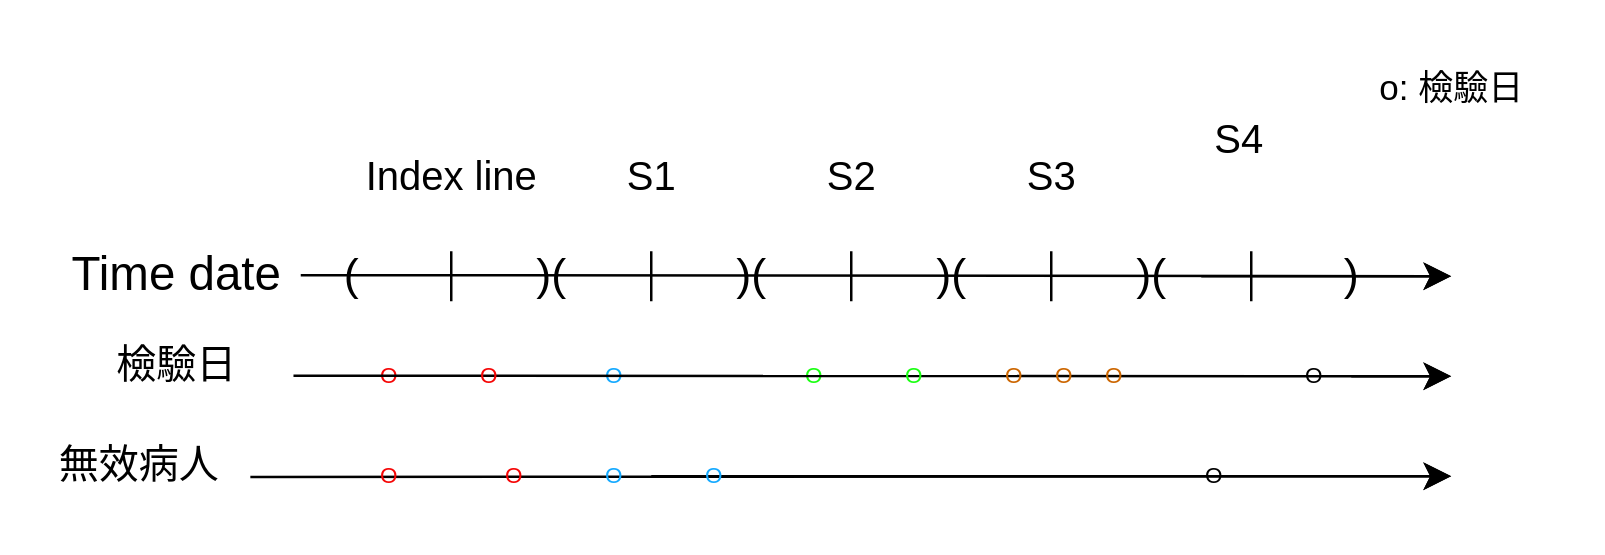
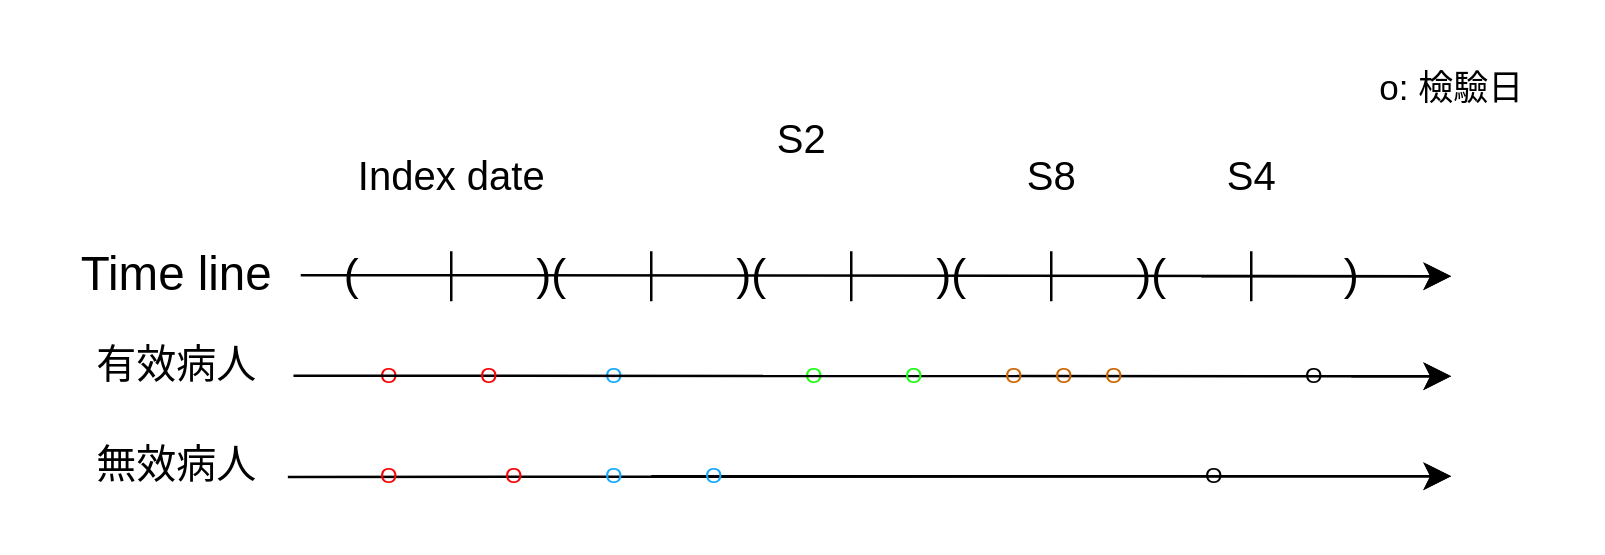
  <mxCell id="0" />
  <mxCell id="1" parent="0" />
  <mxCell id="2" value="" style="endArrow=classic;html=1;rounded=0;fontSize=12;startSize=8;endSize=8;curved=1;" parent="1" source="22" edge="1"><mxGeometry width="50" height="50" relative="1" as="geometry"><mxPoint x="140" y="110" as="sourcePoint" /><mxPoint x="580" y="110" as="targetPoint" /></mxGeometry></mxCell>
- <mxCell id="3" value="Time date" style="text;html=1;align=center;verticalAlign=middle;resizable=0;points=[];autosize=1;strokeColor=none;fillColor=none;fontSize=19;" parent="1" vertex="1"><mxGeometry x="20" y="90" width="100" height="40" as="geometry" /></mxCell>
+ <mxCell id="3" value="Time line" style="text;html=1;align=center;verticalAlign=middle;resizable=0;points=[];autosize=1;strokeColor=none;fillColor=none;fontSize=19;" parent="1" vertex="1"><mxGeometry x="20" y="90" width="100" height="40" as="geometry" /></mxCell>
  <mxCell id="4" value="" style="endArrow=classic;html=1;rounded=0;fontSize=12;startSize=8;endSize=8;curved=1;" parent="1" source="28" edge="1"><mxGeometry width="50" height="50" relative="1" as="geometry"><mxPoint x="140" y="150" as="sourcePoint" /><mxPoint x="580" y="150" as="targetPoint" /></mxGeometry></mxCell>
- <mxCell id="5" value="檢驗日" style="text;html=1;align=center;verticalAlign=middle;resizable=0;points=[];autosize=1;strokeColor=none;fillColor=none;fontSize=16;" parent="1" vertex="1"><mxGeometry x="25" y="130" width="90" height="30" as="geometry" /></mxCell>
+ <mxCell id="5" value="有效病人" style="text;html=1;align=center;verticalAlign=middle;resizable=0;points=[];autosize=1;strokeColor=none;fillColor=none;fontSize=16;" parent="1" vertex="1"><mxGeometry x="25" y="130" width="90" height="30" as="geometry" /></mxCell>
  <mxCell id="6" value="" style="endArrow=classic;html=1;rounded=0;fontSize=12;startSize=8;endSize=8;curved=1;" parent="1" edge="1"><mxGeometry width="50" height="50" relative="1" as="geometry"><mxPoint x="260" y="190" as="sourcePoint" /><mxPoint x="580" y="190" as="targetPoint" /></mxGeometry></mxCell>
- <mxCell id="7" value="無效病人" style="text;html=1;align=center;verticalAlign=middle;resizable=0;points=[];autosize=1;strokeColor=none;fillColor=none;fontSize=16;" parent="1" vertex="1"><mxGeometry x="10" y="170" width="90" height="30" as="geometry" /></mxCell>
- <mxCell id="8" value="&lt;font style=&quot;font-size: 16px;&quot;&gt;Index line&lt;/font&gt;" style="text;html=1;align=center;verticalAlign=middle;resizable=0;points=[];autosize=1;strokeColor=none;fillColor=none;fontSize=19;" parent="1" vertex="1"><mxGeometry x="130" y="50" width="100" height="40" as="geometry" /></mxCell>
- <mxCell id="9" value="S1" style="text;html=1;align=center;verticalAlign=middle;resizable=0;points=[];autosize=1;strokeColor=none;fillColor=none;fontSize=16;" parent="1" vertex="1"><mxGeometry x="240" y="55" width="40" height="30" as="geometry" /></mxCell>
- <mxCell id="10" value="S2" style="text;html=1;align=center;verticalAlign=middle;resizable=0;points=[];autosize=1;strokeColor=none;fillColor=none;fontSize=16;" parent="1" vertex="1"><mxGeometry x="320" y="55" width="40" height="30" as="geometry" /></mxCell>
- <mxCell id="11" value="S3" style="text;html=1;align=center;verticalAlign=middle;resizable=0;points=[];autosize=1;strokeColor=none;fillColor=none;fontSize=16;" parent="1" vertex="1"><mxGeometry x="400" y="55" width="40" height="30" as="geometry" /></mxCell>
- <mxCell id="12" value="S4" style="text;html=1;align=center;verticalAlign=middle;resizable=0;points=[];autosize=1;strokeColor=none;fillColor=none;fontSize=16;" parent="1" vertex="1"><mxGeometry x="475" y="40" width="40" height="30" as="geometry" /></mxCell>
+ <mxCell id="7" value="無效病人" style="text;html=1;align=center;verticalAlign=middle;resizable=0;points=[];autosize=1;strokeColor=none;fillColor=none;fontSize=16;" parent="1" vertex="1"><mxGeometry x="25" y="170" width="90" height="30" as="geometry" /></mxCell>
+ <mxCell id="8" value="&lt;font style=&quot;font-size: 16px;&quot;&gt;Index date&lt;/font&gt;" style="text;html=1;align=center;verticalAlign=middle;resizable=0;points=[];autosize=1;strokeColor=none;fillColor=none;fontSize=19;" parent="1" vertex="1"><mxGeometry x="130" y="50" width="100" height="40" as="geometry" /></mxCell>
+ <mxCell id="10" value="S2" style="text;html=1;align=center;verticalAlign=middle;resizable=0;points=[];autosize=1;strokeColor=none;fillColor=none;fontSize=16;" parent="1" vertex="1"><mxGeometry x="300" y="40" width="40" height="30" as="geometry" /></mxCell>
+ <mxCell id="11" value="S8" style="text;html=1;align=center;verticalAlign=middle;resizable=0;points=[];autosize=1;strokeColor=none;fillColor=none;fontSize=16;" parent="1" vertex="1"><mxGeometry x="400" y="55" width="40" height="30" as="geometry" /></mxCell>
+ <mxCell id="12" value="S4" style="text;html=1;align=center;verticalAlign=middle;resizable=0;points=[];autosize=1;strokeColor=none;fillColor=none;fontSize=16;" parent="1" vertex="1"><mxGeometry x="480" y="55" width="40" height="30" as="geometry" /></mxCell>
  <mxCell id="13" value="" style="endArrow=none;html=1;rounded=0;fontSize=12;startSize=8;endSize=8;curved=1;" parent="1" edge="1"><mxGeometry width="50" height="50" relative="1" as="geometry"><mxPoint x="180" y="120" as="sourcePoint" /><mxPoint x="180" y="100" as="targetPoint" /></mxGeometry></mxCell>
  <mxCell id="14" value="" style="endArrow=none;html=1;rounded=0;fontSize=12;startSize=8;endSize=8;curved=1;" parent="1" edge="1"><mxGeometry width="50" height="50" relative="1" as="geometry"><mxPoint x="340" y="120" as="sourcePoint" /><mxPoint x="340" y="100" as="targetPoint" /></mxGeometry></mxCell>
  <mxCell id="15" value="" style="endArrow=none;html=1;rounded=0;fontSize=12;startSize=8;endSize=8;curved=1;" parent="1" edge="1"><mxGeometry width="50" height="50" relative="1" as="geometry"><mxPoint x="420" y="120" as="sourcePoint" /><mxPoint x="420" y="100" as="targetPoint" /></mxGeometry></mxCell>
  <mxCell id="16" value="" style="endArrow=none;html=1;rounded=0;fontSize=12;startSize=8;endSize=8;curved=1;" parent="1" edge="1"><mxGeometry width="50" height="50" relative="1" as="geometry"><mxPoint x="500" y="120" as="sourcePoint" /><mxPoint x="500" y="100" as="targetPoint" /></mxGeometry></mxCell>
  <mxCell id="17" value="" style="endArrow=none;html=1;rounded=0;fontSize=12;startSize=8;endSize=8;curved=1;" parent="1" edge="1"><mxGeometry width="50" height="50" relative="1" as="geometry"><mxPoint x="260" y="120" as="sourcePoint" /><mxPoint x="260" y="100" as="targetPoint" /></mxGeometry></mxCell>
  <mxCell id="18" value=")(" style="text;html=1;align=center;verticalAlign=middle;resizable=0;points=[];autosize=1;strokeColor=none;fillColor=none;fontSize=18;" parent="1" vertex="1"><mxGeometry x="200" y="90" width="40" height="40" as="geometry" /></mxCell>
  <mxCell id="19" value="" style="endArrow=classic;html=1;rounded=0;fontSize=12;startSize=8;endSize=8;curved=1;exitX=0.998;exitY=0.489;exitDx=0;exitDy=0;exitPerimeter=0;" parent="1" source="3" edge="1"><mxGeometry width="50" height="50" relative="1" as="geometry"><mxPoint x="140" y="110" as="sourcePoint" /><mxPoint x="580" y="110" as="targetPoint" /></mxGeometry></mxCell>
  <mxCell id="20" value=")(" style="text;html=1;align=center;verticalAlign=middle;resizable=0;points=[];autosize=1;strokeColor=none;fillColor=none;fontSize=18;" parent="1" vertex="1"><mxGeometry x="280" y="90" width="40" height="40" as="geometry" /></mxCell>
  <mxCell id="21" value=")(" style="text;html=1;align=center;verticalAlign=middle;resizable=0;points=[];autosize=1;strokeColor=none;fillColor=none;fontSize=18;" parent="1" vertex="1"><mxGeometry x="360" y="90" width="40" height="40" as="geometry" /></mxCell>
  <mxCell id="22" value=")(" style="text;html=1;align=center;verticalAlign=middle;resizable=0;points=[];autosize=1;strokeColor=none;fillColor=none;fontSize=18;" parent="1" vertex="1"><mxGeometry x="440" y="90" width="40" height="40" as="geometry" /></mxCell>
  <mxCell id="23" value=")" style="text;html=1;align=center;verticalAlign=middle;resizable=0;points=[];autosize=1;strokeColor=none;fillColor=none;fontSize=18;" parent="1" vertex="1"><mxGeometry x="525" y="90" width="30" height="40" as="geometry" /></mxCell>
  <mxCell id="24" value="(" style="text;html=1;align=center;verticalAlign=middle;resizable=0;points=[];autosize=1;strokeColor=none;fillColor=none;fontSize=18;" parent="1" vertex="1"><mxGeometry x="125" y="90" width="30" height="40" as="geometry" /></mxCell>
  <mxCell id="25" value="&lt;font color=&quot;#f50505&quot;&gt;O&lt;/font&gt;" style="text;html=1;align=center;verticalAlign=middle;resizable=0;points=[];autosize=1;strokeColor=none;fillColor=none;fontSize=9;" parent="1" vertex="1"><mxGeometry x="140" y="140" width="30" height="20" as="geometry" /></mxCell>
  <mxCell id="26" value="&lt;font color=&quot;#1aff12&quot;&gt;O&lt;/font&gt;" style="text;html=1;align=center;verticalAlign=middle;resizable=0;points=[];autosize=1;strokeColor=none;fillColor=none;fontSize=9;" parent="1" vertex="1"><mxGeometry x="310" y="140" width="30" height="20" as="geometry" /></mxCell>
  <mxCell id="27" value="&lt;font color=&quot;#14a9ff&quot;&gt;O&lt;/font&gt;" style="text;html=1;align=center;verticalAlign=middle;resizable=0;points=[];autosize=1;strokeColor=none;fillColor=none;fontSize=9;" parent="1" vertex="1"><mxGeometry x="230" y="140" width="30" height="20" as="geometry" /></mxCell>
  <mxCell id="28" value="O" style="text;html=1;align=center;verticalAlign=middle;resizable=0;points=[];autosize=1;strokeColor=none;fillColor=none;fontSize=9;" parent="1" vertex="1"><mxGeometry x="510" y="140" width="30" height="20" as="geometry" /></mxCell>
  <mxCell id="29" value="" style="endArrow=classic;html=1;rounded=0;fontSize=12;startSize=8;endSize=8;curved=1;exitX=0.996;exitY=0.676;exitDx=0;exitDy=0;exitPerimeter=0;" parent="1" source="7" edge="1"><mxGeometry width="50" height="50" relative="1" as="geometry"><mxPoint x="140" y="190" as="sourcePoint" /><mxPoint x="580" y="190" as="targetPoint" /></mxGeometry></mxCell>
  <mxCell id="30" value="" style="endArrow=classic;html=1;rounded=0;fontSize=12;startSize=8;endSize=8;curved=1;exitX=1.021;exitY=0.659;exitDx=0;exitDy=0;exitPerimeter=0;" parent="1" source="5" edge="1"><mxGeometry width="50" height="50" relative="1" as="geometry"><mxPoint x="140" y="150" as="sourcePoint" /><mxPoint x="580" y="150" as="targetPoint" /></mxGeometry></mxCell>
  <mxCell id="31" value="O" style="text;html=1;align=center;verticalAlign=middle;resizable=0;points=[];autosize=1;strokeColor=none;fillColor=none;fontSize=9;" parent="1" vertex="1"><mxGeometry x="470" y="180" width="30" height="20" as="geometry" /></mxCell>
  <mxCell id="32" value="&lt;font style=&quot;font-size: 14px;&quot;&gt;o: 檢驗日&lt;/font&gt;" style="text;html=1;align=center;verticalAlign=middle;resizable=0;points=[];autosize=1;strokeColor=none;fillColor=none;fontSize=14;" parent="1" vertex="1"><mxGeometry x="540" y="20" width="80" height="30" as="geometry" /></mxCell>
  <mxCell id="33" value="&lt;font color=&quot;#f50505&quot;&gt;O&lt;/font&gt;" style="text;html=1;align=center;verticalAlign=middle;resizable=0;points=[];autosize=1;strokeColor=none;fillColor=none;fontSize=9;" vertex="1" parent="1"><mxGeometry x="140" y="180" width="30" height="20" as="geometry" /></mxCell>
  <mxCell id="34" value="&lt;font color=&quot;#f50505&quot;&gt;O&lt;/font&gt;" style="text;html=1;align=center;verticalAlign=middle;resizable=0;points=[];autosize=1;strokeColor=none;fillColor=none;fontSize=9;" vertex="1" parent="1"><mxGeometry x="190" y="180" width="30" height="20" as="geometry" /></mxCell>
  <mxCell id="35" value="&lt;font color=&quot;#f50505&quot;&gt;O&lt;/font&gt;" style="text;html=1;align=center;verticalAlign=middle;resizable=0;points=[];autosize=1;strokeColor=none;fillColor=none;fontSize=9;" vertex="1" parent="1"><mxGeometry x="180" y="140" width="30" height="20" as="geometry" /></mxCell>
  <mxCell id="36" value="&lt;font color=&quot;#14a9ff&quot;&gt;O&lt;/font&gt;" style="text;html=1;align=center;verticalAlign=middle;resizable=0;points=[];autosize=1;strokeColor=none;fillColor=none;fontSize=9;" vertex="1" parent="1"><mxGeometry x="230" y="180" width="30" height="20" as="geometry" /></mxCell>
  <mxCell id="37" value="&lt;font color=&quot;#14a9ff&quot;&gt;O&lt;/font&gt;" style="text;html=1;align=center;verticalAlign=middle;resizable=0;points=[];autosize=1;strokeColor=none;fillColor=none;fontSize=9;" vertex="1" parent="1"><mxGeometry x="270" y="180" width="30" height="20" as="geometry" /></mxCell>
  <mxCell id="38" value="&lt;font color=&quot;#1aff12&quot;&gt;O&lt;/font&gt;" style="text;html=1;align=center;verticalAlign=middle;resizable=0;points=[];autosize=1;strokeColor=none;fillColor=none;fontSize=9;" vertex="1" parent="1"><mxGeometry x="350" y="140" width="30" height="20" as="geometry" /></mxCell>
  <mxCell id="39" value="&lt;font color=&quot;#cc6600&quot;&gt;O&lt;/font&gt;" style="text;html=1;align=center;verticalAlign=middle;resizable=0;points=[];autosize=1;strokeColor=none;fillColor=none;fontSize=9;" vertex="1" parent="1"><mxGeometry x="430" y="140" width="30" height="20" as="geometry" /></mxCell>
  <mxCell id="40" value="&lt;font color=&quot;#cc6600&quot;&gt;O&lt;/font&gt;" style="text;html=1;align=center;verticalAlign=middle;resizable=0;points=[];autosize=1;strokeColor=none;fillColor=none;fontSize=9;" vertex="1" parent="1"><mxGeometry x="390" y="140" width="30" height="20" as="geometry" /></mxCell>
  <mxCell id="41" value="&lt;font color=&quot;#cc6600&quot;&gt;O&lt;/font&gt;" style="text;html=1;align=center;verticalAlign=middle;resizable=0;points=[];autosize=1;strokeColor=none;fillColor=none;fontSize=9;" vertex="1" parent="1"><mxGeometry x="410" y="140" width="30" height="20" as="geometry" /></mxCell>
